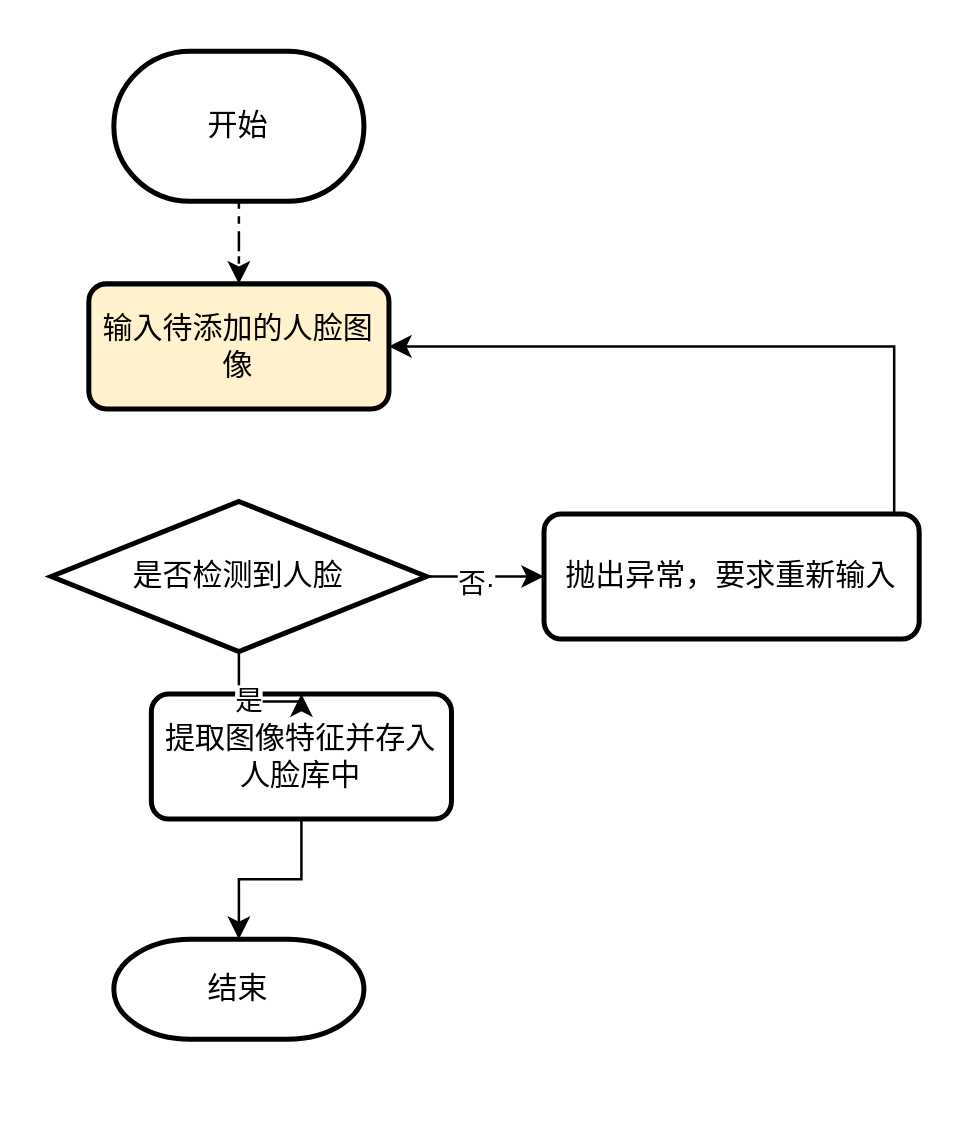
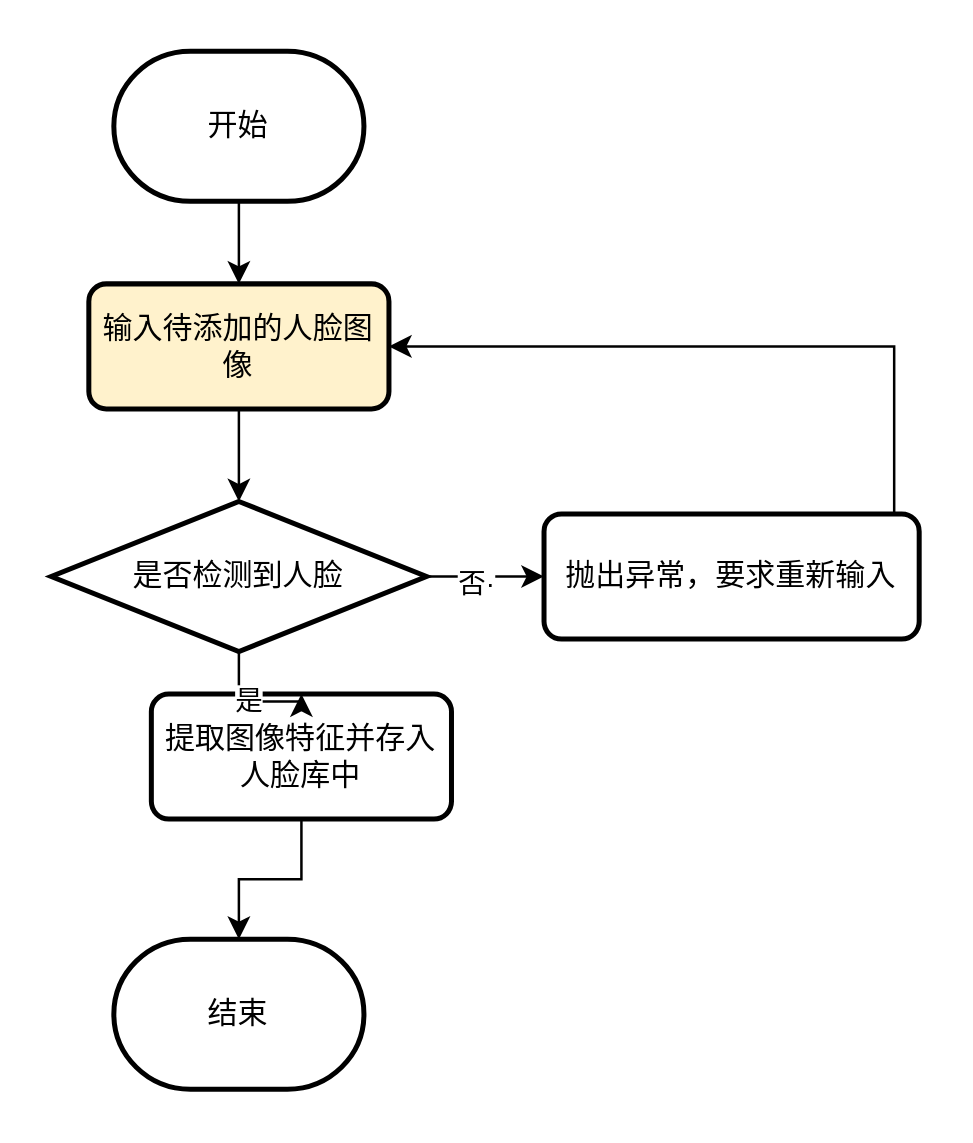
  <mxCell id="0" />
  <mxCell id="1" parent="0" />
- <mxCell id="2" value="" style="edgeStyle=orthogonalEdgeStyle;rounded=0;orthogonalLoop=1;jettySize=auto;html=1;dashed=1;" edge="1" parent="1" source="3" target="5"><mxGeometry relative="1" as="geometry" /></mxCell>
+ <mxCell id="2" value="" style="edgeStyle=orthogonalEdgeStyle;rounded=0;orthogonalLoop=1;jettySize=auto;html=1;" edge="1" parent="1" source="3" target="5"><mxGeometry relative="1" as="geometry" /></mxCell>
  <mxCell id="3" value="开始" style="strokeWidth=2;html=1;shape=mxgraph.flowchart.terminator;whiteSpace=wrap;" vertex="1" parent="1"><mxGeometry x="45" y="20" width="100" height="60" as="geometry" /></mxCell>
+ <mxCell id="4" value="" style="edgeStyle=orthogonalEdgeStyle;rounded=0;orthogonalLoop=1;jettySize=auto;html=1;" edge="1" parent="1" source="5" target="13"><mxGeometry relative="1" as="geometry" /></mxCell>
  <mxCell id="5" value="输入待添加的人脸图像" style="rounded=1;whiteSpace=wrap;html=1;absoluteArcSize=1;arcSize=14;strokeWidth=2;fillColor=#fff2cc;" vertex="1" parent="1"><mxGeometry x="35" y="113" width="120" height="50" as="geometry" /></mxCell>
  <mxCell id="6" value="" style="edgeStyle=orthogonalEdgeStyle;rounded=0;orthogonalLoop=1;jettySize=auto;html=1;" edge="1" parent="1" source="7" target="14"><mxGeometry relative="1" as="geometry" /></mxCell>
  <mxCell id="7" value="提取图像特征并存入人脸库中" style="rounded=1;whiteSpace=wrap;html=1;absoluteArcSize=1;arcSize=14;strokeWidth=2;" vertex="1" parent="1"><mxGeometry x="60" y="277" width="120" height="50" as="geometry" /></mxCell>
  <mxCell id="8" style="edgeStyle=orthogonalEdgeStyle;rounded=0;orthogonalLoop=1;jettySize=auto;html=1;entryX=1;entryY=0.5;entryDx=0;entryDy=0;" edge="1" parent="1" source="9" target="5"><mxGeometry relative="1" as="geometry"><Array as="points"><mxPoint x="357" y="230" /><mxPoint x="357" y="138" /></Array></mxGeometry></mxCell>
  <mxCell id="9" value="抛出异常，要求重新输入" style="rounded=1;whiteSpace=wrap;html=1;absoluteArcSize=1;arcSize=14;strokeWidth=2;" vertex="1" parent="1"><mxGeometry x="217" y="205" width="150" height="50" as="geometry" /></mxCell>
  <mxCell id="10" value="是" style="edgeStyle=orthogonalEdgeStyle;rounded=0;orthogonalLoop=1;jettySize=auto;html=1;" edge="1" parent="1" source="13" target="7"><mxGeometry relative="1" as="geometry" /></mxCell>
  <mxCell id="11" value="" style="edgeStyle=orthogonalEdgeStyle;rounded=0;orthogonalLoop=1;jettySize=auto;html=1;" edge="1" parent="1" source="13" target="9"><mxGeometry relative="1" as="geometry" /></mxCell>
  <mxCell id="12" value="否·" style="edgeLabel;html=1;align=center;verticalAlign=middle;resizable=0;points=[];" vertex="1" connectable="0" parent="11"><mxGeometry x="-0.191" y="-1" relative="1" as="geometry"><mxPoint y="1" as="offset" /></mxGeometry></mxCell>
  <mxCell id="13" value="是否检测到人脸" style="strokeWidth=2;html=1;shape=mxgraph.flowchart.decision;whiteSpace=wrap;" vertex="1" parent="1"><mxGeometry x="20" y="200" width="150" height="60" as="geometry" /></mxCell>
- <mxCell id="14" value="结束" style="strokeWidth=2;html=1;shape=mxgraph.flowchart.terminator;whiteSpace=wrap;" vertex="1" parent="1"><mxGeometry x="45" y="375" width="100" height="40" as="geometry" /></mxCell>
+ <mxCell id="14" value="结束" style="strokeWidth=2;html=1;shape=mxgraph.flowchart.terminator;whiteSpace=wrap;" vertex="1" parent="1"><mxGeometry x="45" y="375" width="100" height="60" as="geometry" /></mxCell>
